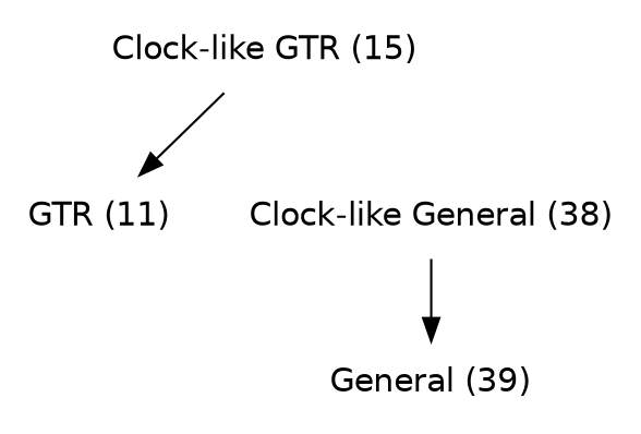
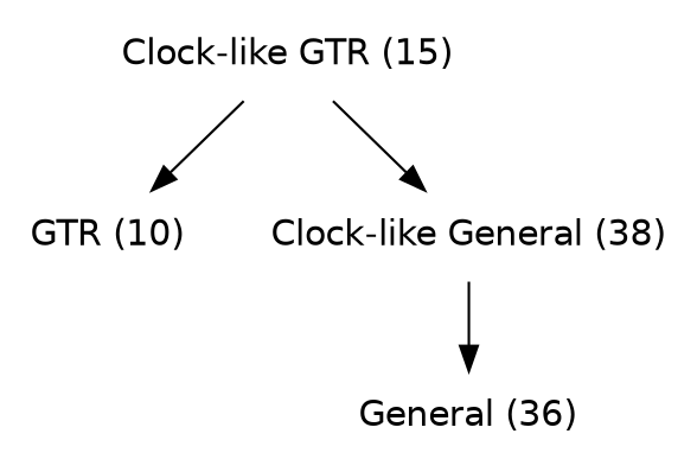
  digraph {
    node [fontname=Helvetica shape=plaintext]
    n1 [label="Clock-like GTR (15)"]
-   "GTR (11)"
+   "GTR (11)" [label="GTR (10)"]
    "Clock-like General (38)"
-   "General (39)"
+   "General (39)" [label="General (36)"]
    n1 -> "GTR (11)"
+   n1 -> "Clock-like General (38)"
    "Clock-like General (38)" -> "General (39)"
  }
